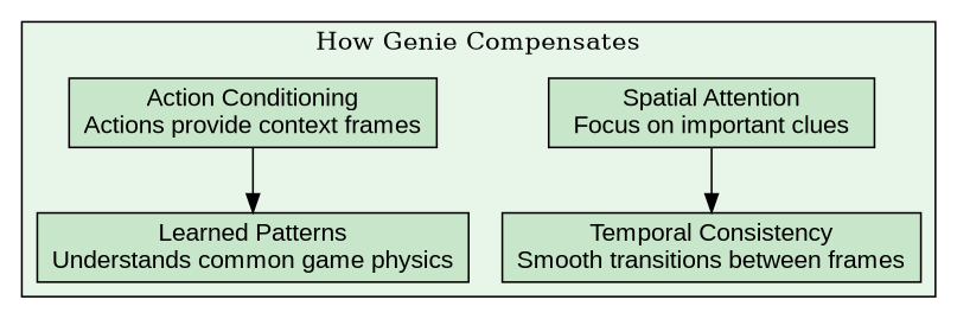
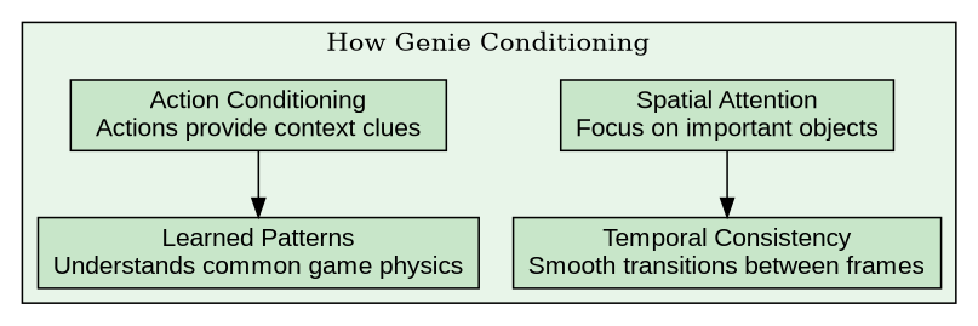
  digraph {
    rankdir=TD
    node [fillcolor="#c8e6c9" fontname=Arial shape=box style=filled]
-   n1 [label="Spatial Attention\nFocus on important clues"]
+   n1 [label="Spatial Attention\nFocus on important objects"]
    n2 [label="Temporal Consistency\nSmooth transitions between frames"]
-   n3 [label="Action Conditioning\nActions provide context frames"]
+   n3 [label="Action Conditioning\nActions provide context clues"]
    n4 [label="Learned Patterns\nUnderstands common game physics"]
    subgraph cluster_1 {
      fillcolor="#e8f5e9"
-     label="How Genie Compensates"
+     label="How Genie Conditioning"
      style=filled
      n1
      n2
      n3
      n4
    }
    n1 -> n2
    n3 -> n4
  }
